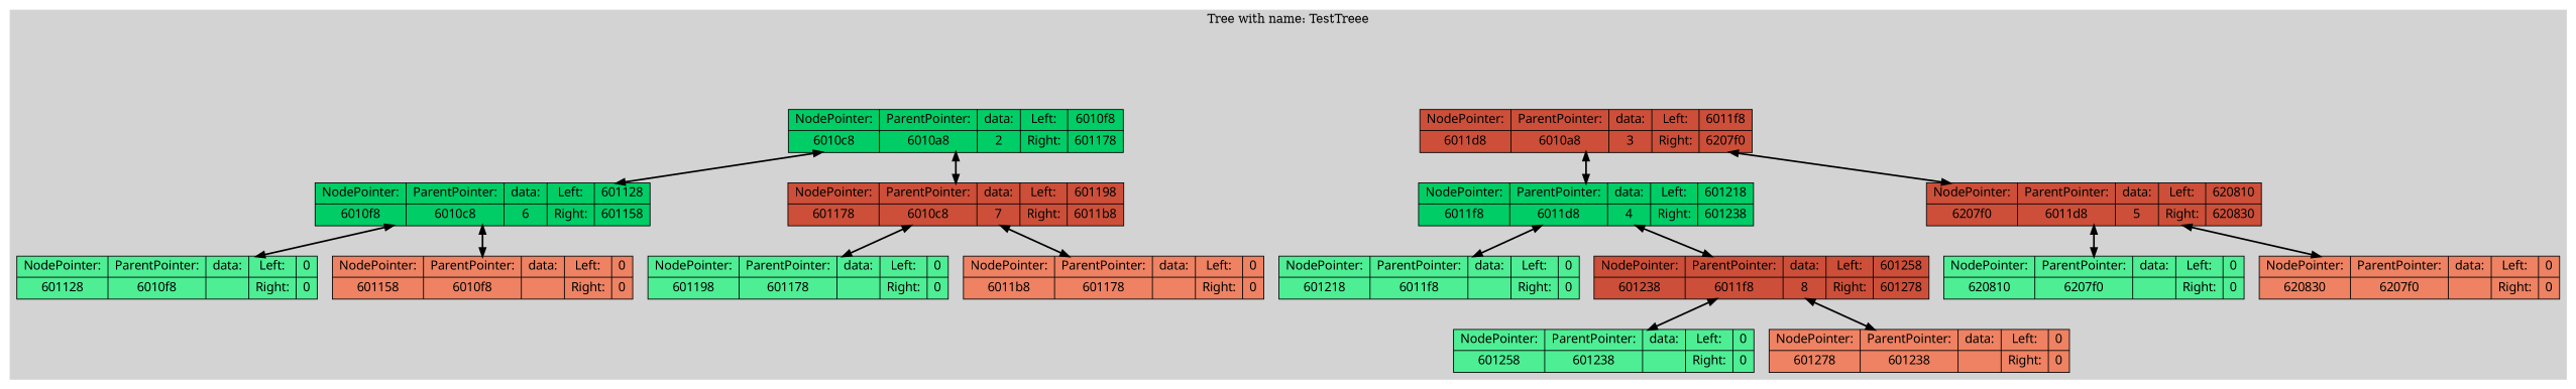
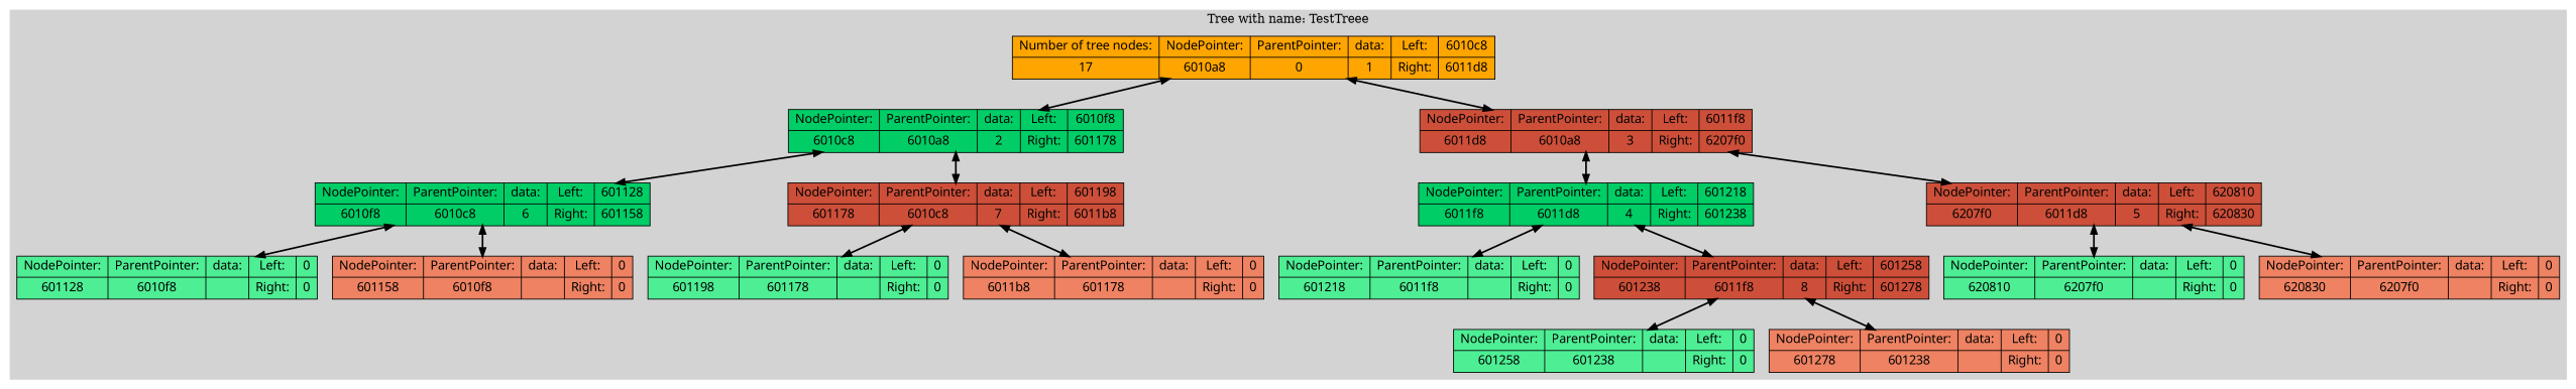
  digraph {
    rankdir=HR
    node [fillcolor=seagreen2 fontname="bold Arial" fontsize=15 shape=record style=filled]
    edge [dir=both style=bold]
+   n1 [fillcolor=orange label="{Number of tree nodes: | 17} | {NodePointer:  | 6010a8} | {ParentPointer: | 0} | {data: | 1} | {Left: | Right:} | {6010c8 | 6011d8}"]
    n2 [fillcolor=springgreen3 label="{NodePointer:  | 6010c8} | {ParentPointer: | 6010a8} | {data: | 2} | {Left: | Right:} | {6010f8 | 601178}"]
    n3 [fillcolor=tomato3 label="{NodePointer:  | 6011d8} | {ParentPointer: | 6010a8} | {data: | 3} | {Left: | Right:} | {6011f8 | 6207f0}"]
    n4 [fillcolor=springgreen3 label="{NodePointer:  | 6010f8} | {ParentPointer: | 6010c8} | {data: | 6} | {Left: | Right:} | {601128 | 601158}"]
    n5 [fillcolor=tomato3 label="{NodePointer:  | 601178} | {ParentPointer: | 6010c8} | {data: | 7} | {Left: | Right:} | {601198 | 6011b8}"]
    n6 [fillcolor=springgreen3 label="{NodePointer:  | 6011f8} | {ParentPointer: | 6011d8} | {data: | 4} | {Left: | Right:} | {601218 | 601238}"]
    n7 [fillcolor=tomato3 label="{NodePointer:  | 6207f0} | {ParentPointer: | 6011d8} | {data: | 5} | {Left: | Right:} | {620810 | 620830}"]
    n8 [label="{NodePointer:  | 601218} | {ParentPointer: | 6011f8} | {data: | } | {Left: | Right:} | {0 | 0}"]
    n9 [fillcolor=tomato3 label="{NodePointer:  | 601238} | {ParentPointer: | 6011f8} | {data: | 8} | {Left: | Right:} | {601258 | 601278}"]
    n10 [label="{NodePointer:  | 620810} | {ParentPointer: | 6207f0} | {data: | } | {Left: | Right:} | {0 | 0}"]
    n11 [fillcolor=salmon2 label="{NodePointer:  | 620830} | {ParentPointer: | 6207f0} | {data: | } | {Left: | Right:} | {0 | 0}"]
    n12 [label="{NodePointer:  | 601258} | {ParentPointer: | 601238} | {data: | } | {Left: | Right:} | {0 | 0}"]
    n13 [fillcolor=salmon2 label="{NodePointer:  | 601278} | {ParentPointer: | 601238} | {data: | } | {Left: | Right:} | {0 | 0}"]
    n14 [label="{NodePointer:  | 601128} | {ParentPointer: | 6010f8} | {data: | } | {Left: | Right:} | {0 | 0}"]
    n15 [fillcolor=salmon2 label="{NodePointer:  | 601158} | {ParentPointer: | 6010f8} | {data: | } | {Left: | Right:} | {0 | 0}"]
    n16 [label="{NodePointer:  | 601198} | {ParentPointer: | 601178} | {data: | } | {Left: | Right:} | {0 | 0}"]
    n17 [fillcolor=salmon2 label="{NodePointer:  | 6011b8} | {ParentPointer: | 601178} | {data: | } | {Left: | Right:} | {0 | 0}"]
    subgraph cluster_1 {
      color=lightgrey
      label="Tree with name: TestTreee"
      style=filled
+     n1
      n2
      n3
      n4
      n5
      n6
      n7
      n8
      n9
      n10
      n11
      n12
      n13
      n14
      n15
      n16
      n17
    }
+   n1 -> n2
+   n1 -> n3
    n2 -> n4
    n2 -> n5
    n3 -> n6
    n3 -> n7
    n4 -> n14
    n4 -> n15
    n5 -> n16
    n5 -> n17
    n6 -> n8
    n6 -> n9
    n7 -> n10
    n7 -> n11
    n9 -> n12
    n9 -> n13
  }
